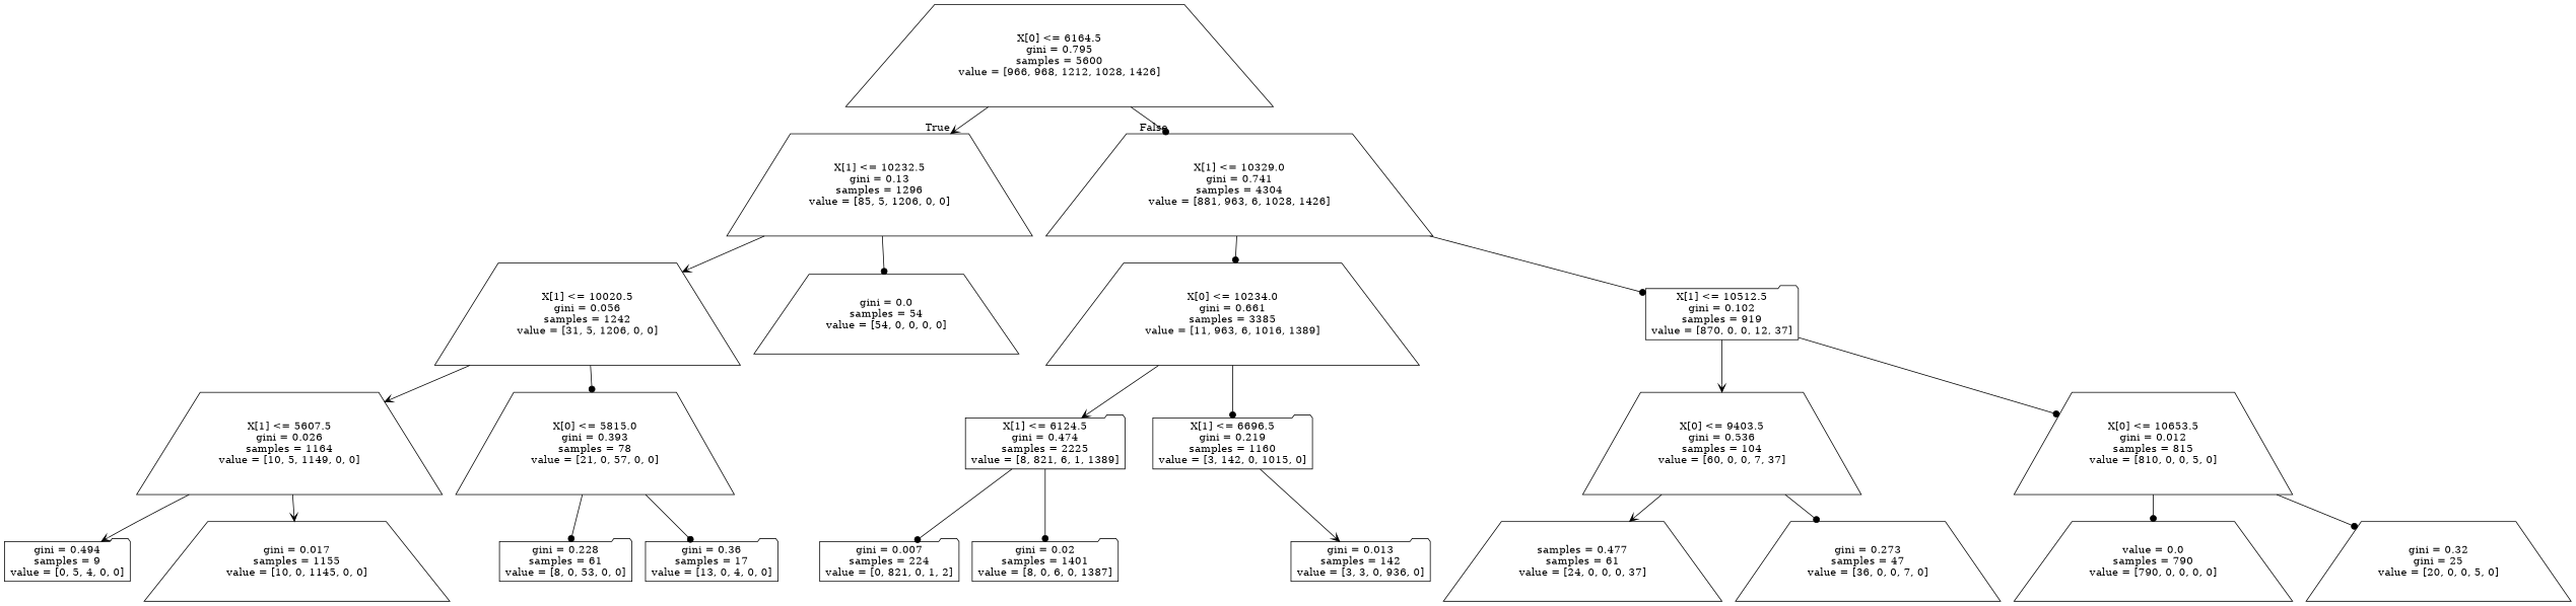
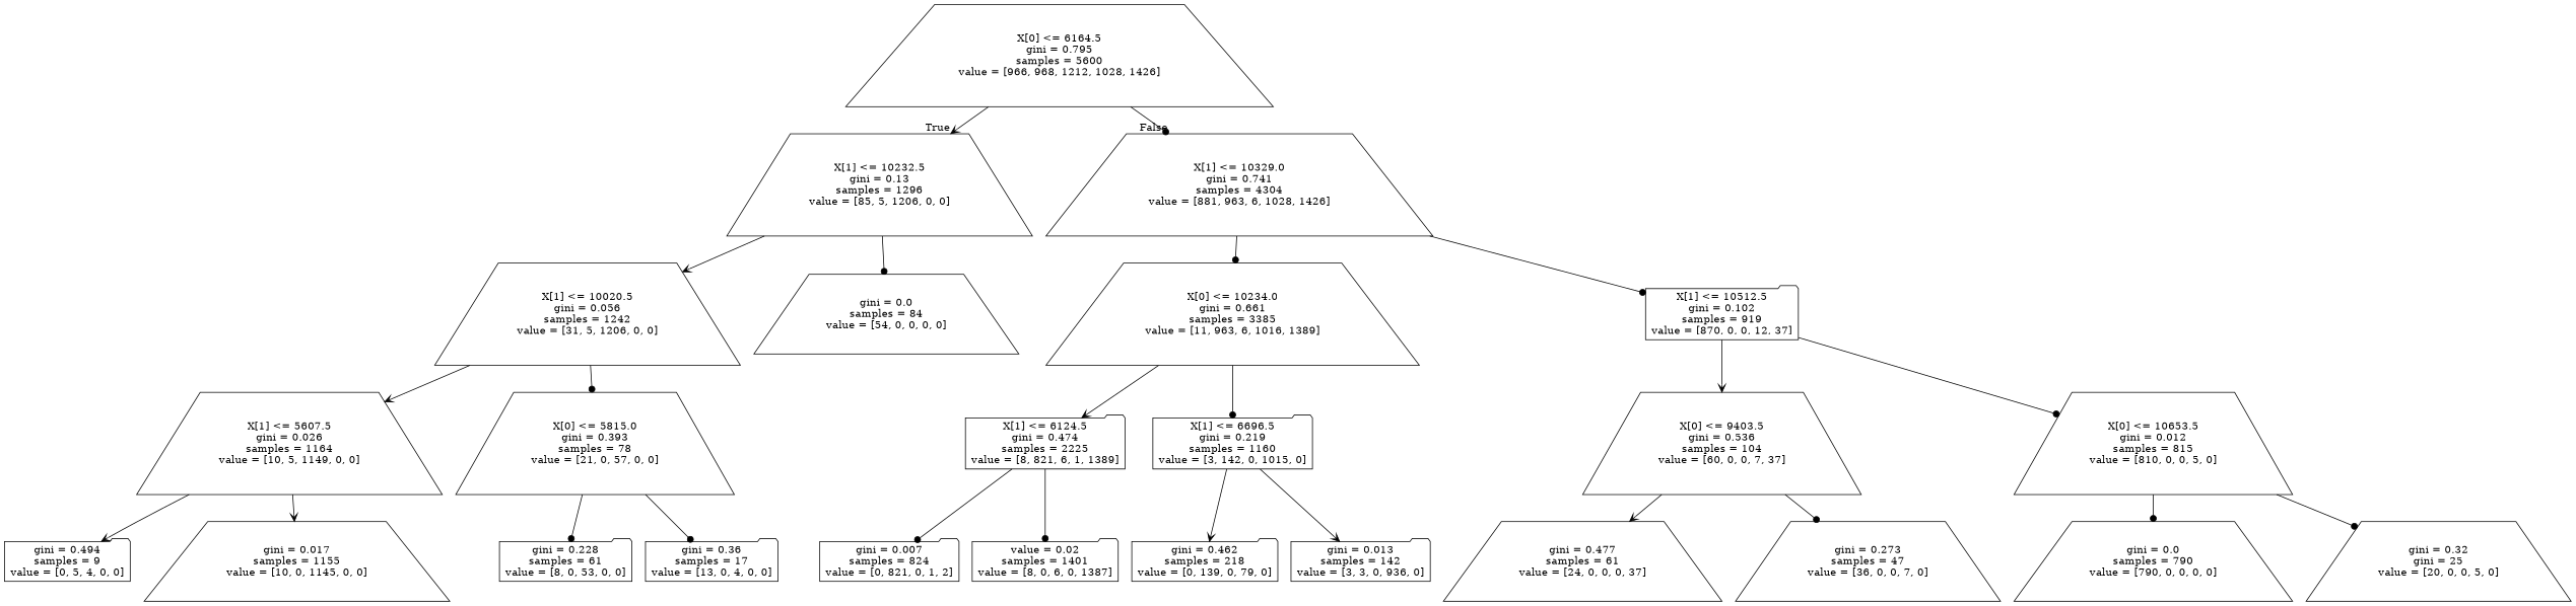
  digraph {
    node [shape=trapezium]
    edge [arrowhead=dot]
    n1 [label="X[0] <= 6164.5\ngini = 0.795\nsamples = 5600\nvalue = [966, 968, 1212, 1028, 1426]"]
    n2 [label="X[1] <= 10232.5\ngini = 0.13\nsamples = 1296\nvalue = [85, 5, 1206, 0, 0]"]
    n3 [label="X[1] <= 10329.0\ngini = 0.741\nsamples = 4304\nvalue = [881, 963, 6, 1028, 1426]"]
    n4 [label="X[1] <= 10020.5\ngini = 0.056\nsamples = 1242\nvalue = [31, 5, 1206, 0, 0]"]
-   n5 [label="gini = 0.0\nsamples = 54\nvalue = [54, 0, 0, 0, 0]"]
+   n5 [label="gini = 0.0\nsamples = 84\nvalue = [54, 0, 0, 0, 0]"]
    n6 [label="X[0] <= 10234.0\ngini = 0.661\nsamples = 3385\nvalue = [11, 963, 6, 1016, 1389]"]
    n7 [label="X[1] <= 10512.5\ngini = 0.102\nsamples = 919\nvalue = [870, 0, 0, 12, 37]" shape=folder]
    n8 [label="X[1] <= 5607.5\ngini = 0.026\nsamples = 1164\nvalue = [10, 5, 1149, 0, 0]"]
    n9 [label="X[0] <= 5815.0\ngini = 0.393\nsamples = 78\nvalue = [21, 0, 57, 0, 0]"]
    n10 [label="gini = 0.494\nsamples = 9\nvalue = [0, 5, 4, 0, 0]" shape=folder]
    n11 [label="gini = 0.017\nsamples = 1155\nvalue = [10, 0, 1145, 0, 0]"]
    n12 [label="gini = 0.228\nsamples = 61\nvalue = [8, 0, 53, 0, 0]" shape=folder]
    n13 [label="gini = 0.36\nsamples = 17\nvalue = [13, 0, 4, 0, 0]" shape=folder]
    n14 [label="X[1] <= 6124.5\ngini = 0.474\nsamples = 2225\nvalue = [8, 821, 6, 1, 1389]" shape=folder]
    n15 [label="X[1] <= 6696.5\ngini = 0.219\nsamples = 1160\nvalue = [3, 142, 0, 1015, 0]" shape=folder]
    n16 [label="X[0] <= 9403.5\ngini = 0.536\nsamples = 104\nvalue = [60, 0, 0, 7, 37]"]
    n17 [label="X[0] <= 10653.5\ngini = 0.012\nsamples = 815\nvalue = [810, 0, 0, 5, 0]"]
-   n18 [label="gini = 0.007\nsamples = 224\nvalue = [0, 821, 0, 1, 2]" shape=folder]
-   n19 [label="gini = 0.02\nsamples = 1401\nvalue = [8, 0, 6, 0, 1387]" shape=folder]
+   n18 [label="gini = 0.007\nsamples = 824\nvalue = [0, 821, 0, 1, 2]" shape=folder]
+   n19 [label="value = 0.02\nsamples = 1401\nvalue = [8, 0, 6, 0, 1387]" shape=folder]
+   n20 [label="gini = 0.462\nsamples = 218\nvalue = [0, 139, 0, 79, 0]" shape=folder]
    n21 [label="gini = 0.013\nsamples = 142\nvalue = [3, 3, 0, 936, 0]" shape=folder]
-   n22 [label="samples = 0.477\nsamples = 61\nvalue = [24, 0, 0, 0, 37]"]
+   n22 [label="gini = 0.477\nsamples = 61\nvalue = [24, 0, 0, 0, 37]"]
    n23 [label="gini = 0.273\nsamples = 47\nvalue = [36, 0, 0, 7, 0]"]
-   n24 [label="value = 0.0\nsamples = 790\nvalue = [790, 0, 0, 0, 0]"]
+   n24 [label="gini = 0.0\nsamples = 790\nvalue = [790, 0, 0, 0, 0]"]
    n25 [label="gini = 0.32\ngini = 25\nvalue = [20, 0, 0, 5, 0]"]
    n1 -> n2 [arrowhead=vee headlabel=True labelangle=45 labeldistance=2.5]
    n1 -> n3 [headlabel=False labelangle=-45 labeldistance=2.5]
    n2 -> n4 [arrowhead=vee]
    n2 -> n5
    n3 -> n6
    n3 -> n7
    n4 -> n8 [arrowhead=vee]
    n4 -> n9
    n6 -> n14 [arrowhead=vee]
    n6 -> n15
    n7 -> n16 [arrowhead=vee]
    n7 -> n17
    n8 -> n10 [arrowhead=vee]
    n8 -> n11 [arrowhead=vee]
    n9 -> n12
    n9 -> n13
    n14 -> n18
    n14 -> n19
+   n15 -> n20 [arrowhead=vee]
    n15 -> n21 [arrowhead=vee]
    n16 -> n22 [arrowhead=vee]
    n16 -> n23
    n17 -> n24
    n17 -> n25
  }
